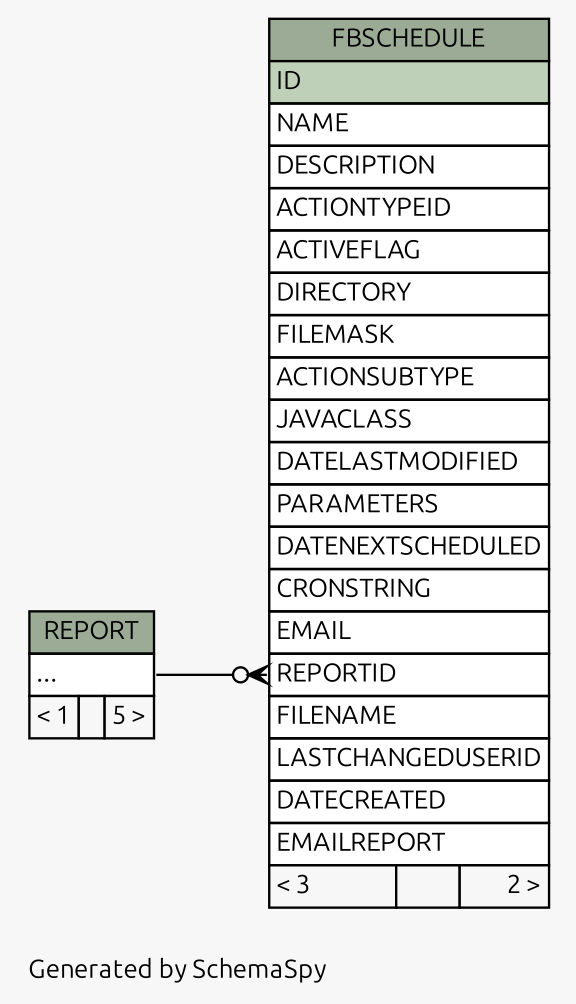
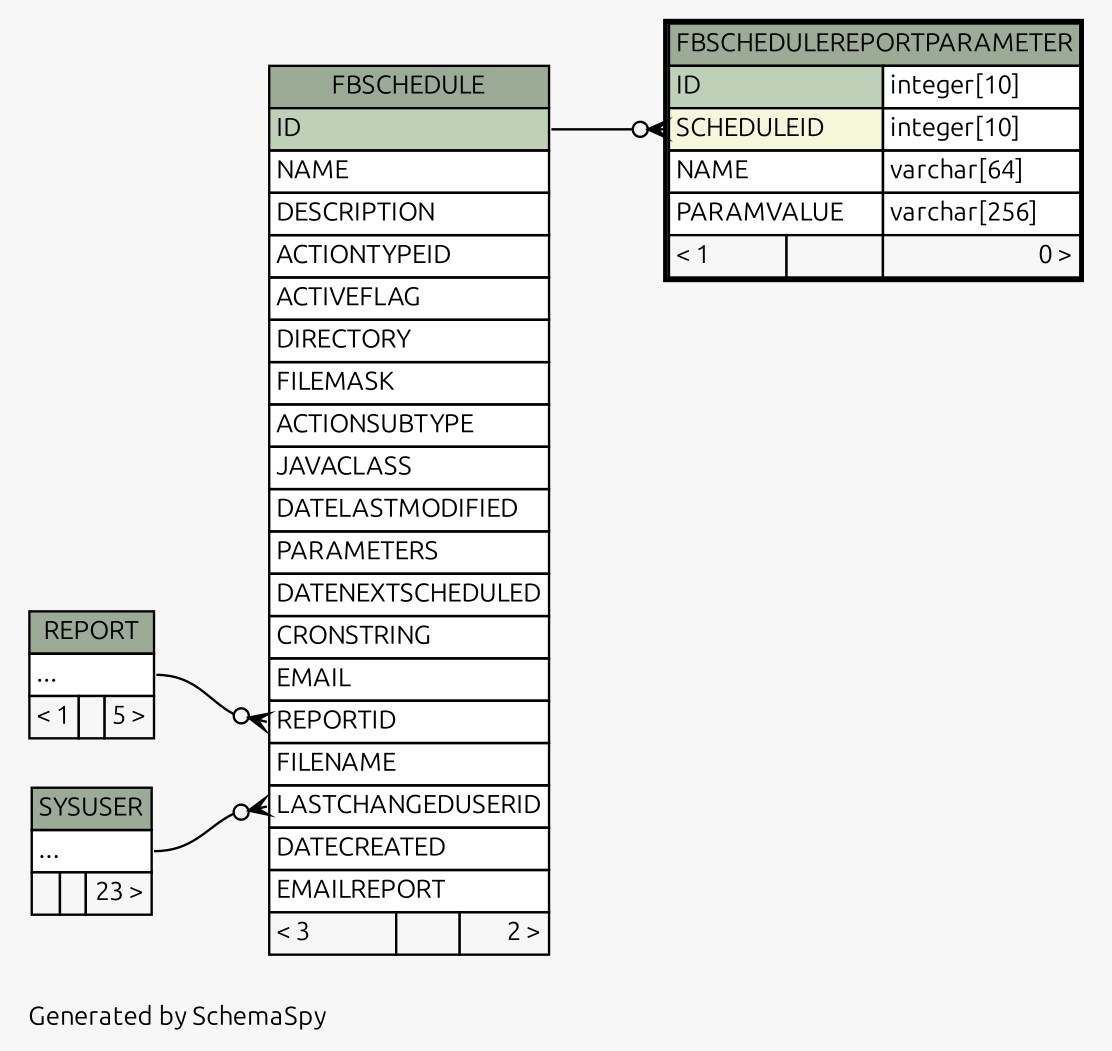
  digraph {
    bgcolor="#f7f7f7"
    fontname=Ubuntu
    fontsize=11
    label="\nGenerated by SchemaSpy"
    labeljust=l
    nodesep=0.18
    rankdir=RL
    ranksep=0.46
    node [fontname=Ubuntu fontsize=11 shape=plaintext]
    edge [arrowhead=none arrowsize=0.8 arrowtail=crowodot dir=back fontname=Ubuntu headport="elipses:e"]
    n1 [label=<     <TABLE BORDER="0" CELLBORDER="1" CELLSPACING="0" BGCOLOR="#ffffff">       <TR><TD COLSPAN="3" BGCOLOR="#9bab96" ALIGN="CENTER">FBSCHEDULE</TD></TR>       <TR><TD PORT="ID" COLSPAN="3" BGCOLOR="#bed1b8" ALIGN="LEFT">ID</TD></TR>       <TR><TD PORT="NAME" COLSPAN="3" ALIGN="LEFT">NAME</TD></TR>       <TR><TD PORT="DESCRIPTION" COLSPAN="3" ALIGN="LEFT">DESCRIPTION</TD></TR>       <TR><TD PORT="ACTIONTYPEID" COLSPAN="3" ALIGN="LEFT">ACTIONTYPEID</TD></TR>       <TR><TD PORT="ACTIVEFLAG" COLSPAN="3" ALIGN="LEFT">ACTIVEFLAG</TD></TR>       <TR><TD PORT="DIRECTORY" COLSPAN="3" ALIGN="LEFT">DIRECTORY</TD></TR>       <TR><TD PORT="FILEMASK" COLSPAN="3" ALIGN="LEFT">FILEMASK</TD></TR>       <TR><TD PORT="ACTIONSUBTYPE" COLSPAN="3" ALIGN="LEFT">ACTIONSUBTYPE</TD></TR>       <TR><TD PORT="JAVACLASS" COLSPAN="3" ALIGN="LEFT">JAVACLASS</TD></TR>       <TR><TD PORT="DATELASTMODIFIED" COLSPAN="3" ALIGN="LEFT">DATELASTMODIFIED</TD></TR>       <TR><TD PORT="PARAMETERS" COLSPAN="3" ALIGN="LEFT">PARAMETERS</TD></TR>       <TR><TD PORT="DATENEXTSCHEDULED" COLSPAN="3" ALIGN="LEFT">DATENEXTSCHEDULED</TD></TR>       <TR><TD PORT="CRONSTRING" COLSPAN="3" ALIGN="LEFT">CRONSTRING</TD></TR>       <TR><TD PORT="EMAIL" COLSPAN="3" ALIGN="LEFT">EMAIL</TD></TR>       <TR><TD PORT="REPORTID" COLSPAN="3" ALIGN="LEFT">REPORTID</TD></TR>       <TR><TD PORT="FILENAME" COLSPAN="3" ALIGN="LEFT">FILENAME</TD></TR>       <TR><TD PORT="LASTCHANGEDUSERID" COLSPAN="3" ALIGN="LEFT">LASTCHANGEDUSERID</TD></TR>       <TR><TD PORT="DATECREATED" COLSPAN="3" ALIGN="LEFT">DATECREATED</TD></TR>       <TR><TD PORT="EMAILREPORT" COLSPAN="3" ALIGN="LEFT">EMAILREPORT</TD></TR>       <TR><TD ALIGN="LEFT" BGCOLOR="#f7f7f7">&lt; 3</TD><TD ALIGN="RIGHT" BGCOLOR="#f7f7f7">  </TD><TD ALIGN="RIGHT" BGCOLOR="#f7f7f7">2 &gt;</TD></TR>     </TABLE>>]
+   n2 [label=<     <TABLE BORDER="0" CELLBORDER="1" CELLSPACING="0" BGCOLOR="#ffffff">       <TR><TD COLSPAN="3" BGCOLOR="#9bab96" ALIGN="CENTER">SYSUSER</TD></TR>       <TR><TD PORT="elipses" COLSPAN="3" ALIGN="LEFT">...</TD></TR>       <TR><TD ALIGN="LEFT" BGCOLOR="#f7f7f7">  </TD><TD ALIGN="RIGHT" BGCOLOR="#f7f7f7">  </TD><TD ALIGN="RIGHT" BGCOLOR="#f7f7f7">23 &gt;</TD></TR>     </TABLE>>]
    n3 [label=<     <TABLE BORDER="0" CELLBORDER="1" CELLSPACING="0" BGCOLOR="#ffffff">       <TR><TD COLSPAN="3" BGCOLOR="#9bab96" ALIGN="CENTER">REPORT</TD></TR>       <TR><TD PORT="elipses" COLSPAN="3" ALIGN="LEFT">...</TD></TR>       <TR><TD ALIGN="LEFT" BGCOLOR="#f7f7f7">&lt; 1</TD><TD ALIGN="RIGHT" BGCOLOR="#f7f7f7">  </TD><TD ALIGN="RIGHT" BGCOLOR="#f7f7f7">5 &gt;</TD></TR>     </TABLE>>]
+   n4 [label=<     <TABLE BORDER="2" CELLBORDER="1" CELLSPACING="0" BGCOLOR="#ffffff">       <TR><TD COLSPAN="3" BGCOLOR="#9bab96" ALIGN="CENTER">FBSCHEDULEREPORTPARAMETER</TD></TR>       <TR><TD PORT="ID" COLSPAN="2" BGCOLOR="#bed1b8" ALIGN="LEFT">ID</TD><TD PORT="ID.type" ALIGN="LEFT">integer[10]</TD></TR>       <TR><TD PORT="SCHEDULEID" COLSPAN="2" BGCOLOR="#f4f7da" ALIGN="LEFT">SCHEDULEID</TD><TD PORT="SCHEDULEID.type" ALIGN="LEFT">integer[10]</TD></TR>       <TR><TD PORT="NAME" COLSPAN="2" ALIGN="LEFT">NAME</TD><TD PORT="NAME.type" ALIGN="LEFT">varchar[64]</TD></TR>       <TR><TD PORT="PARAMVALUE" COLSPAN="2" ALIGN="LEFT">PARAMVALUE</TD><TD PORT="PARAMVALUE.type" ALIGN="LEFT">varchar[256]</TD></TR>       <TR><TD ALIGN="LEFT" BGCOLOR="#f7f7f7">&lt; 1</TD><TD ALIGN="RIGHT" BGCOLOR="#f7f7f7">  </TD><TD ALIGN="RIGHT" BGCOLOR="#f7f7f7">0 &gt;</TD></TR>     </TABLE>>]
+   n1 -> n2 [tailport="LASTCHANGEDUSERID:w"]
    n1 -> n3 [tailport="REPORTID:w"]
+   n4 -> n1 [headport="ID:e" tailport="SCHEDULEID:w"]
  }
